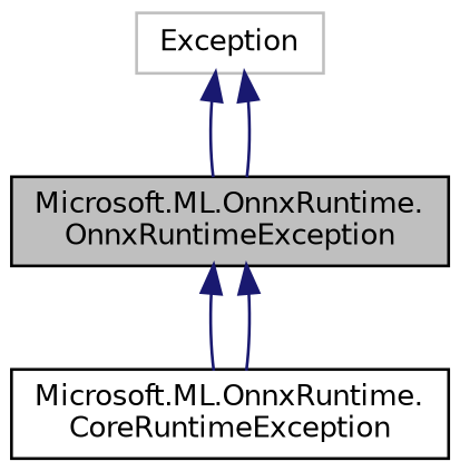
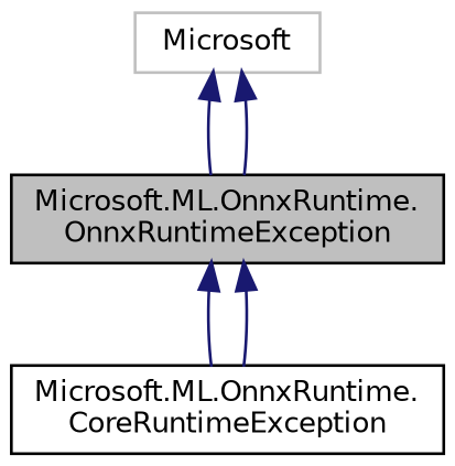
  digraph {
    node [color=black fillcolor=white fontname=Helvetica fontsize=10 shape=record style=filled]
    edge [color=midnightblue dir=back fontname=Helvetica fontsize=10 labelfontname=Helvetica labelfontsize=10 style=solid]
    n1 [fillcolor=grey75 fontcolor=black height=0.2 label="Microsoft.ML.OnnxRuntime.\lOnnxRuntimeException" width=0.4]
    n2 [height=0.2 label="Microsoft.ML.OnnxRuntime.\lCoreRuntimeException" width=0.4]
-   n3 [color=grey75 height=0.2 label=Exception width=0.4]
+   n3 [color=grey75 height=0.2 label=Microsoft width=0.4]
    n1 -> n2
    n1 -> n2
    n3 -> n1
    n3 -> n1
  }
